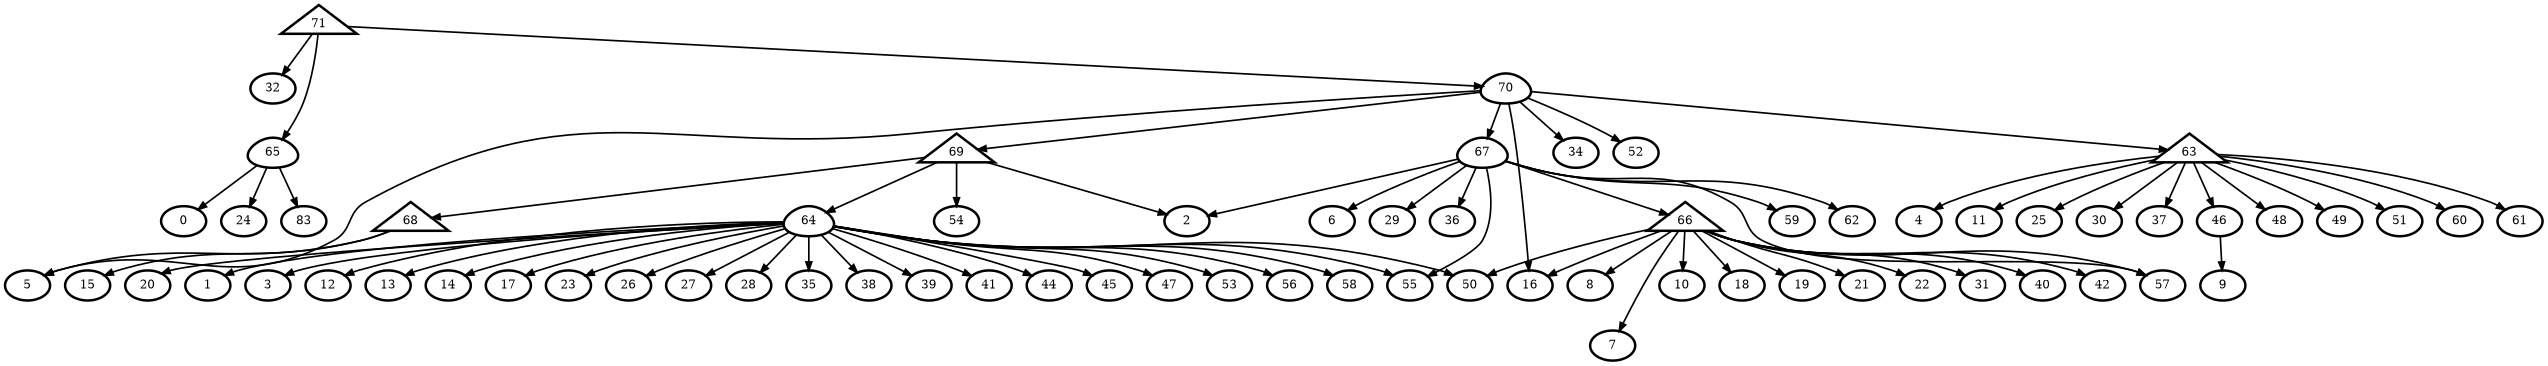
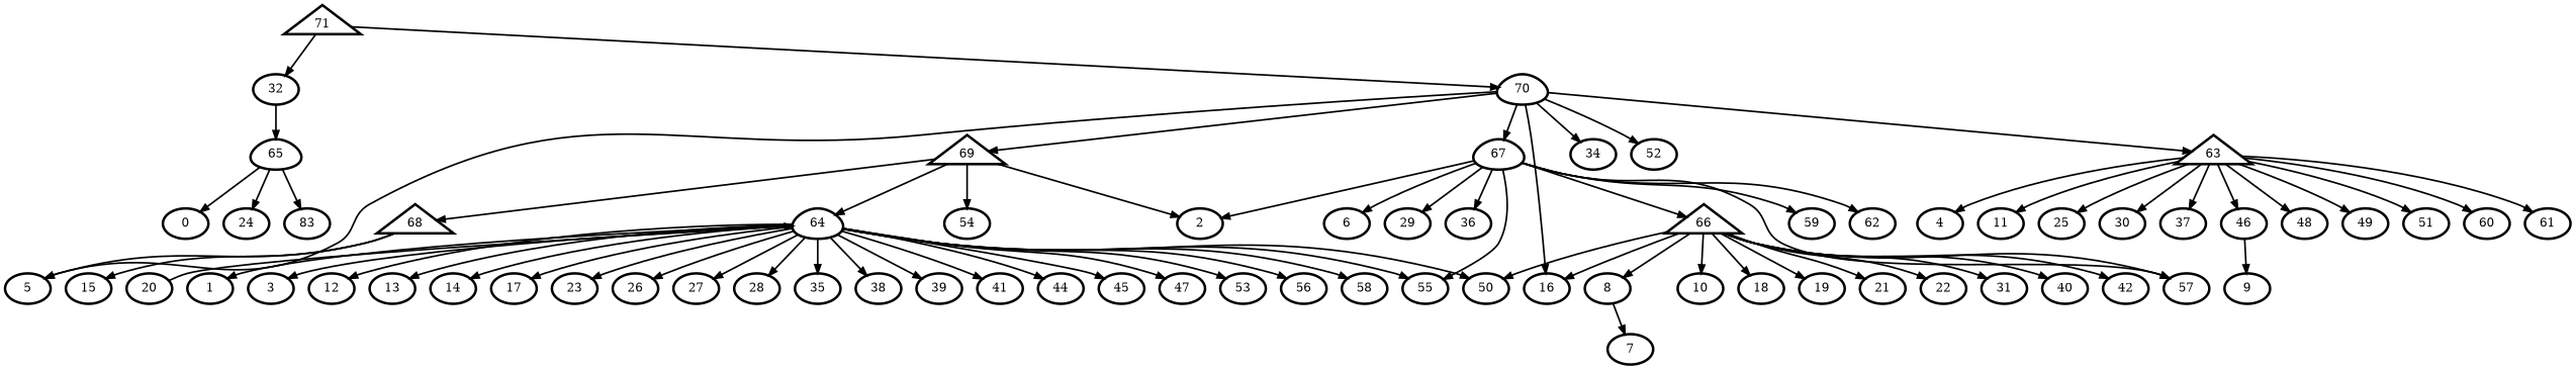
  digraph {
    node [penwidth=3]
    edge [penwidth=2]
    n1 [label=0]
    n2 [label=1]
    n3 [label=2]
    n4 [label=3]
    n5 [label=4]
    n6 [label=5]
    n7 [label=6]
    n8 [label=7]
    n9 [label=8]
    n10 [label=9]
    n11 [label=10]
    n12 [label=11]
    n13 [label=12]
    n14 [label=13]
    n15 [label=14]
    n16 [label=15]
    n17 [label=16]
    n18 [label=17]
    n19 [label=18]
    n20 [label=19]
    n21 [label=20]
    n22 [label=21]
    n23 [label=22]
    n24 [label=23]
    n25 [label=24]
    n26 [label=25]
    n27 [label=26]
    n28 [label=27]
    n29 [label=28]
    n30 [label=29]
    n31 [label=30]
    n32 [label=31]
    n33 [label=32]
    n34 [label=34]
    n35 [label=35]
    n36 [label=36]
    n37 [label=37]
    n38 [label=38]
    n39 [label=39]
    n40 [label=40]
    n41 [label=41]
    n42 [label=42]
    n43 [label=83]
    n44 [label=44]
    n45 [label=45]
    n46 [label=46]
    n47 [label=47]
    n48 [label=48]
    n49 [label=49]
    n50 [label=50]
    n51 [label=51]
    n52 [label=52]
    n53 [label=53]
    n54 [label=54]
    n55 [label=55]
    n56 [label=56]
    n57 [label=57]
    n58 [label=58]
    n59 [label=59]
    n60 [label=60]
    n61 [label=61]
    n62 [label=62]
    n63 [label=64 shape=egg]
    n64 [label=65 shape=egg]
    n65 [label=67 shape=egg]
    n66 [label=66 shape=triangle]
    n67 [label=70 shape=egg]
    n68 [label=63 shape=triangle]
    n69 [label=69 shape=triangle]
    n70 [label=68 shape=triangle]
    n71 [label=71 shape=triangle]
    n46 -> n10
    n63 -> n2
    n63 -> n4
    n63 -> n13
    n63 -> n14
    n63 -> n15
    n63 -> n18
-   n63 -> n21
+   n21 -> n63
    n63 -> n24
    n63 -> n27
    n63 -> n28
    n63 -> n29
    n63 -> n35
    n63 -> n38
    n63 -> n39
    n63 -> n41
    n63 -> n44
    n63 -> n45
    n63 -> n47
    n63 -> n50
    n63 -> n53
    n63 -> n55
    n63 -> n56
    n63 -> n58
    n64 -> n1
    n64 -> n25
    n64 -> n43
    n65 -> n3
    n65 -> n7
    n65 -> n30
    n65 -> n36
    n65 -> n55
    n65 -> n57
    n65 -> n59
    n65 -> n62
    n65 -> n66
-   n66 -> n8
+   n9 -> n8
    n66 -> n9
    n66 -> n11
    n66 -> n17
    n66 -> n19
    n66 -> n20
    n66 -> n22
    n66 -> n23
    n66 -> n32
    n66 -> n40
    n66 -> n42
    n66 -> n50
    n66 -> n57
    n67 -> n6
    n67 -> n17
    n67 -> n34
    n67 -> n52
    n67 -> n65
    n67 -> n68
    n67 -> n69
    n68 -> n5
    n68 -> n12
    n68 -> n26
    n68 -> n31
    n68 -> n37
    n68 -> n46
    n68 -> n48
    n68 -> n49
    n68 -> n51
    n68 -> n60
    n68 -> n61
    n69 -> n3
    n69 -> n54
    n69 -> n63
    n69 -> n70
    n70 -> n6
    n70 -> n16
    n71 -> n33
-   n71 -> n64
+   n33 -> n64
    n71 -> n67
  }
